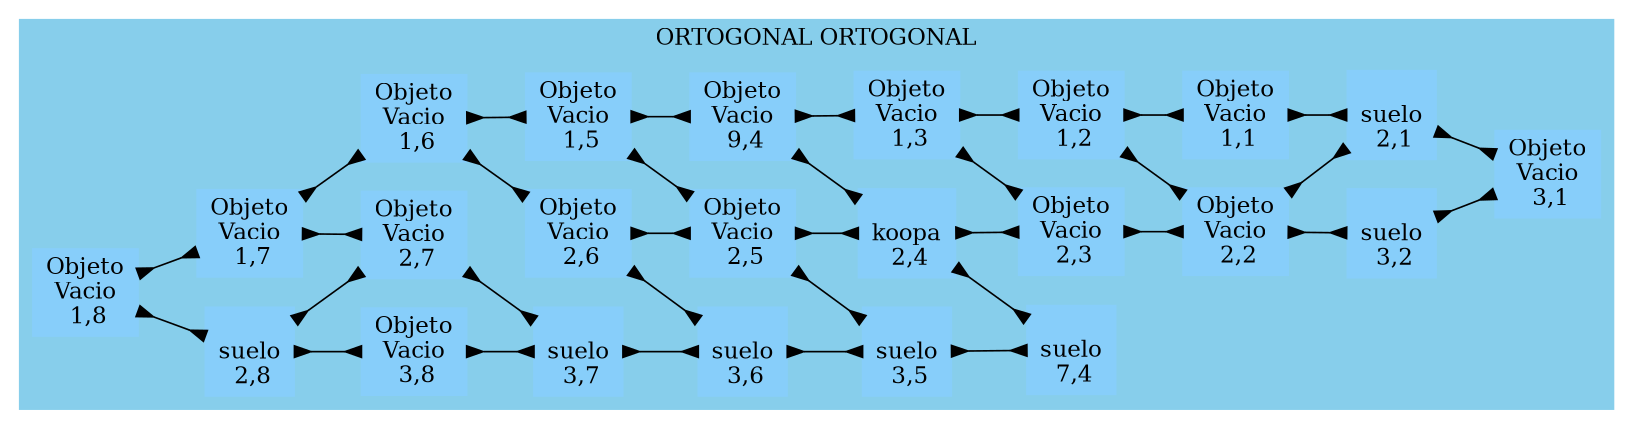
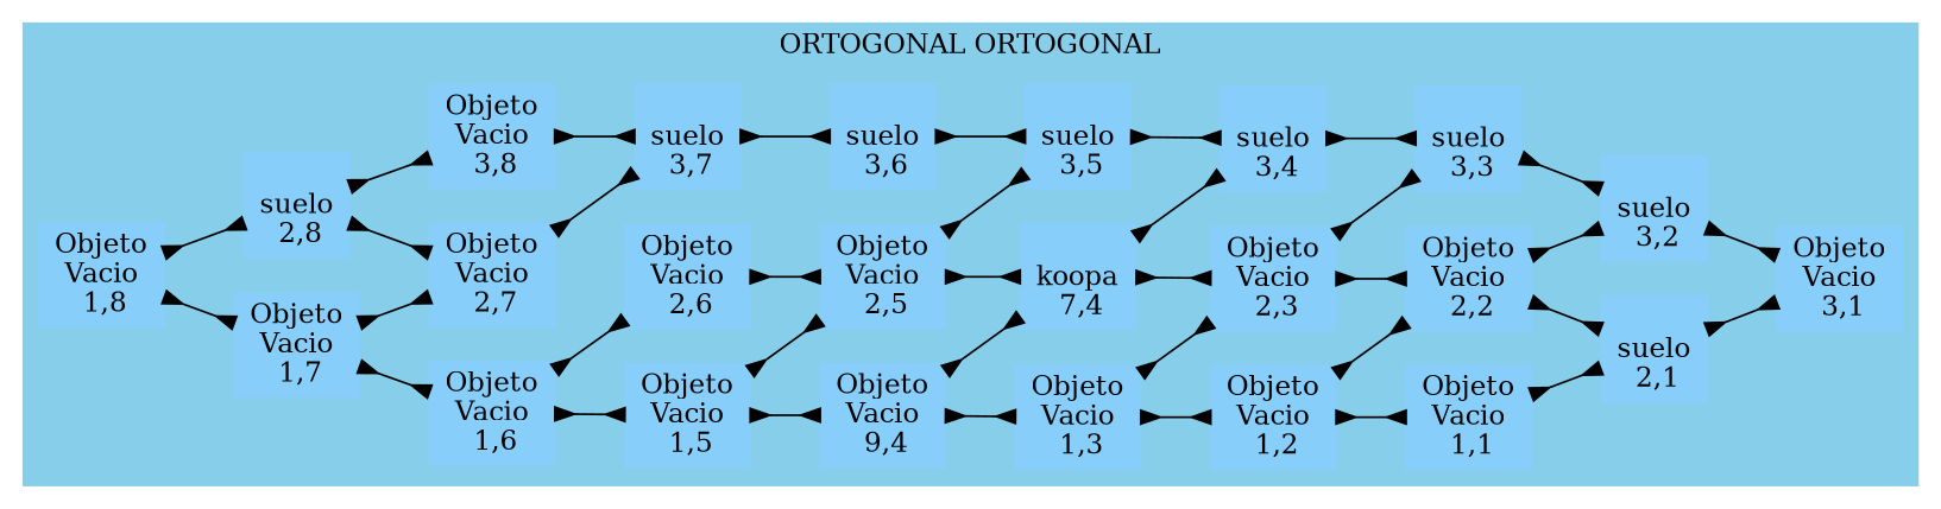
  digraph {
    rankdir=RL
    node [color=lightskyblue shape=box style=filled]
    edge [arrowhead=inv arrowtail=inv dir=both]
    n1 [label="Objeto\nVacio\n 1,1"]
    n2 [label="Objeto\nVacio\n 1,2"]
    n3 [label="Objeto\nVacio\n 1,3"]
    n4 [label="Objeto\nVacio\n 9,4"]
    n5 [label="Objeto\nVacio\n 1,5"]
    n6 [label="Objeto\nVacio\n 1,6"]
    n7 [label="Objeto\nVacio\n 1,7"]
    n8 [label="Objeto\nVacio\n 1,8"]
    n9 [label="\nsuelo\n 2,1"]
    n10 [label="Objeto\nVacio\n 2,2"]
    n11 [label="Objeto\nVacio\n 2,3"]
-   n12 [label="\nkoopa\n 2,4"]
+   n12 [label="\nkoopa\n 7,4"]
    n13 [label="Objeto\nVacio\n 2,5"]
    n14 [label="Objeto\nVacio\n 2,6"]
    n15 [label="Objeto\nVacio\n 2,7"]
    n16 [label="\nsuelo\n 2,8"]
    n17 [label="Objeto\nVacio\n 3,1"]
    n18 [label="\nsuelo\n 3,2"]
-   n20 [label="\nsuelo\n 7,4"]
+   n19 [label="\nsuelo\n 3,3"]
+   n20 [label="\nsuelo\n 3,4"]
    n21 [label="\nsuelo\n 3,5"]
    n22 [label="\nsuelo\n 3,6"]
    n23 [label="\nsuelo\n 3,7"]
    n24 [label="Objeto\nVacio\n 3,8"]
    subgraph cluster_1 {
      color=skyblue
      label="ORTOGONAL ORTOGONAL"
      style=filled
      n1
      n2
      n3
      n4
      n5
      n6
      n7
      n8
      n9
      n10
      n11
      n12
      n13
      n14
      n15
      n16
      n17
      n18
+     n19
      n20
      n21
      n22
      n23
      n24
    }
    n1 -> n2
    n2 -> n3
    n3 -> n4
    n4 -> n5
    n5 -> n6
    n6 -> n7
    n7 -> n8
    n9 -> n1
    n9 -> n10
    n10 -> n2
    n10 -> n11
    n11 -> n3
    n11 -> n12
    n12 -> n4
    n12 -> n13
    n13 -> n5
    n13 -> n14
    n14 -> n6
    n15 -> n7
    n15 -> n16
    n16 -> n8
    n17 -> n9
    n17 -> n18
    n18 -> n10
+   n18 -> n19
+   n19 -> n11
+   n19 -> n20
    n20 -> n12
    n20 -> n21
    n21 -> n13
    n21 -> n22
-   n22 -> n14
    n22 -> n23
    n23 -> n15
    n23 -> n24
    n24 -> n16
  }
